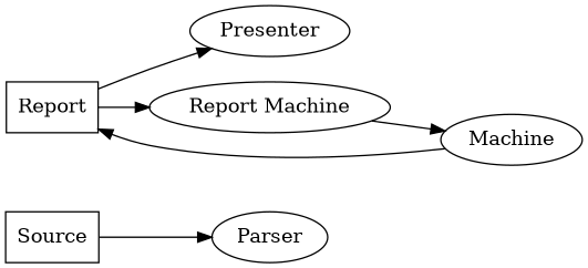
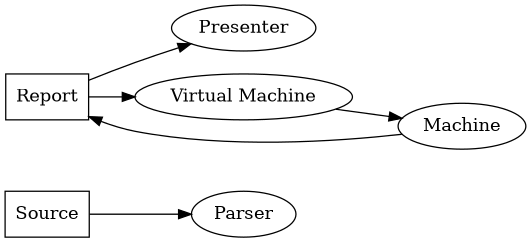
  digraph {
    rankdir=LR
    Source [shape=box]
    Parser
    Report [shape=box]
    Presenter
-   "Virtual Machine" [label="Report Machine"]
+   "Virtual Machine"
    n6 [label=Machine]
    Source -> Parser
    Report -> Presenter
    Report -> "Virtual Machine"
    "Virtual Machine" -> n6
    n6 -> Report
  }
